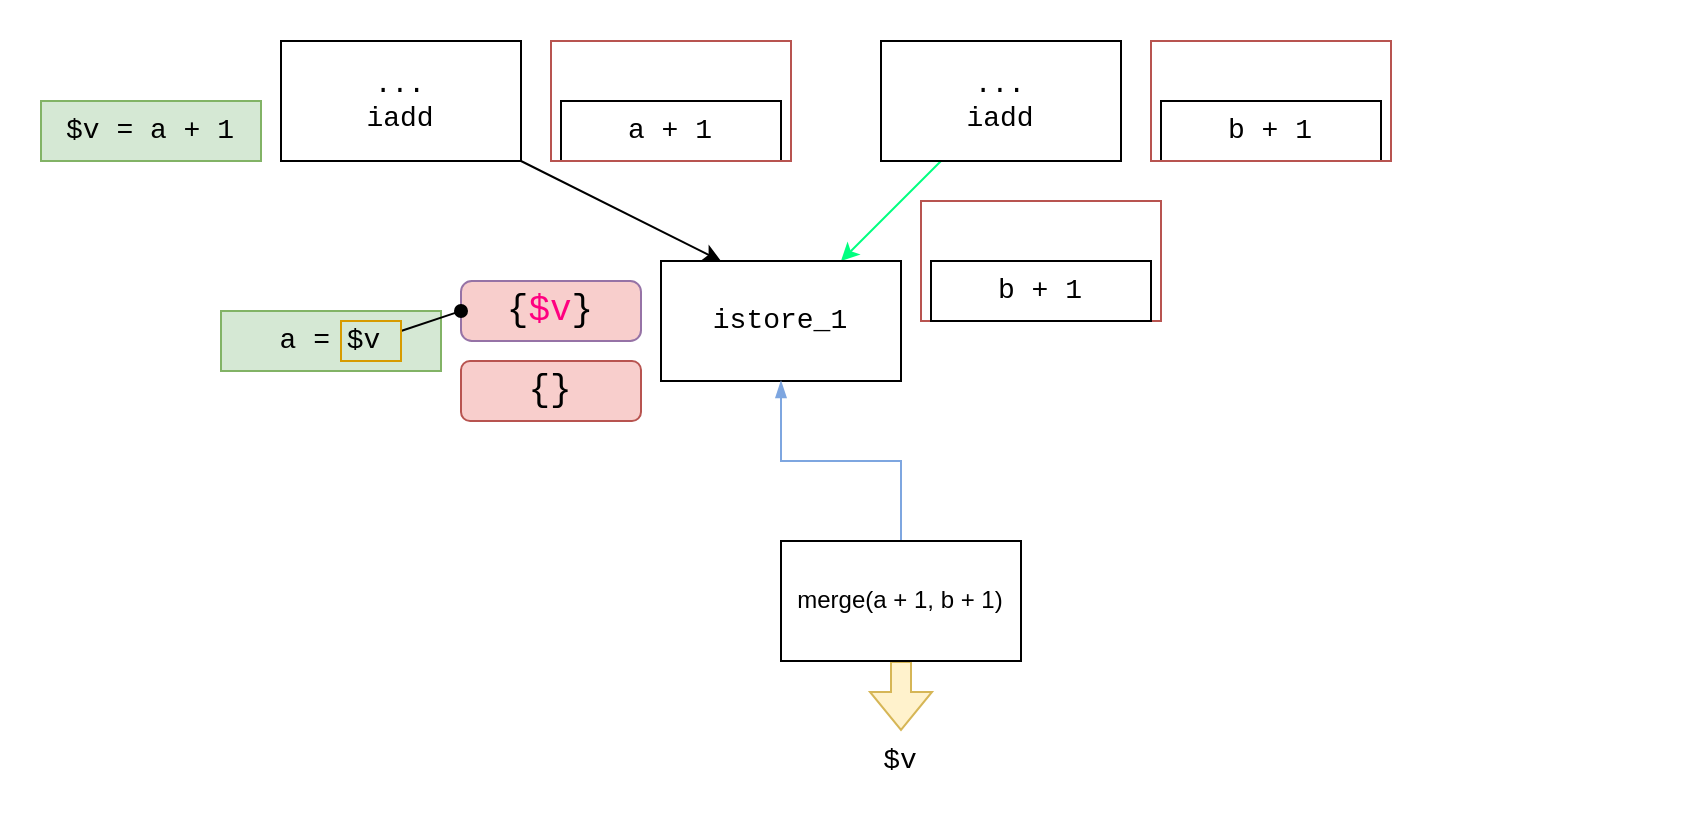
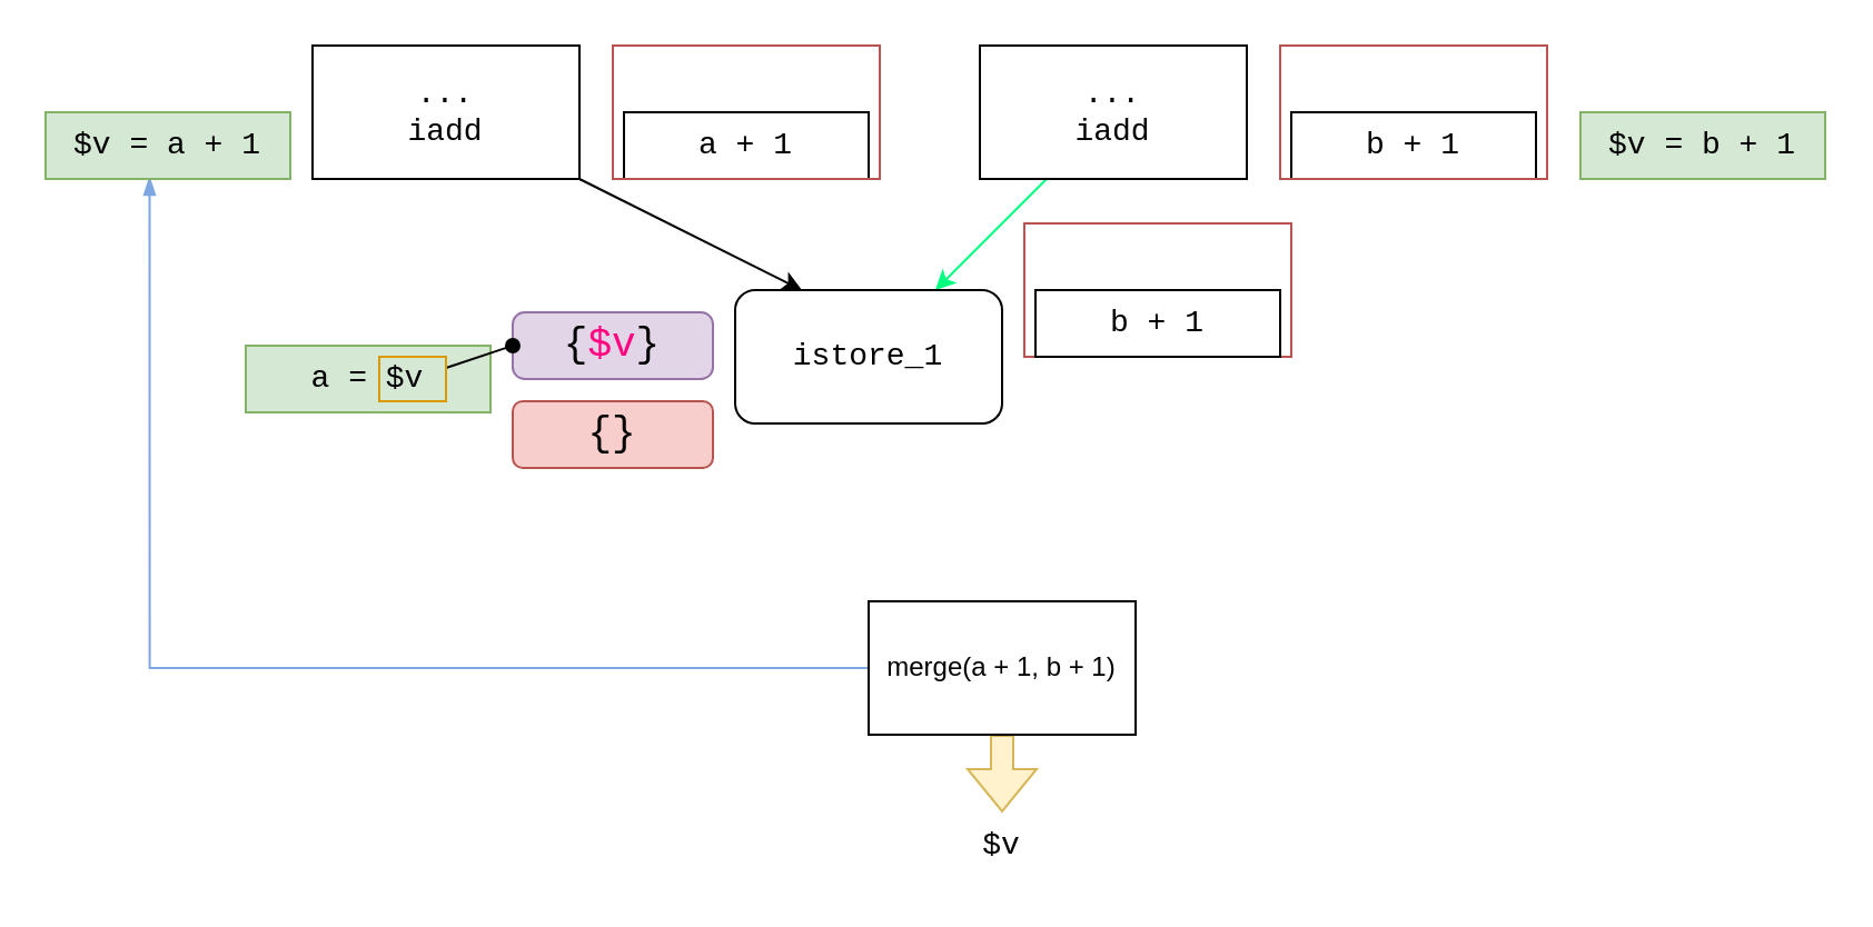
  <mxCell id="0" />
  <mxCell id="1" parent="0" />
  <mxCell id="2" style="rounded=0;orthogonalLoop=1;jettySize=auto;html=1;entryX=0.25;entryY=0;entryDx=0;entryDy=0;strokeColor=#000000;" edge="1" parent="1" source="3" target="10"><mxGeometry relative="1" as="geometry" /></mxCell>
  <mxCell id="3" value="&lt;font style=&quot;font-size: 14px;&quot; face=&quot;Courier New&quot;&gt;...&lt;br&gt;iadd&lt;br&gt;&lt;/font&gt;" style="rounded=0;whiteSpace=wrap;html=1;" vertex="1" parent="1"><mxGeometry x="140" y="20" width="120" height="60" as="geometry" /></mxCell>
  <mxCell id="4" value="a + 1" style="rounded=0;whiteSpace=wrap;html=1;fontFamily=Courier New;fontSize=14;" vertex="1" parent="1"><mxGeometry x="280" y="50" width="110" height="30" as="geometry" /></mxCell>
  <mxCell id="5" value="" style="rounded=0;whiteSpace=wrap;html=1;fontFamily=Courier New;fontSize=14;fillColor=none;strokeColor=#b85450;" vertex="1" parent="1"><mxGeometry x="275" y="20" width="120" height="60" as="geometry" /></mxCell>
  <mxCell id="6" style="edgeStyle=none;rounded=0;orthogonalLoop=1;jettySize=auto;html=1;entryX=0.75;entryY=0;entryDx=0;entryDy=0;strokeColor=#00FF80;" edge="1" parent="1" source="7" target="10"><mxGeometry relative="1" as="geometry" /></mxCell>
  <mxCell id="7" value="&lt;font style=&quot;font-size: 14px;&quot; face=&quot;Courier New&quot;&gt;...&lt;br&gt;iadd&lt;br&gt;&lt;/font&gt;" style="rounded=0;whiteSpace=wrap;html=1;" vertex="1" parent="1"><mxGeometry x="440" y="20" width="120" height="60" as="geometry" /></mxCell>
  <mxCell id="8" value="b + 1" style="rounded=0;whiteSpace=wrap;html=1;fontFamily=Courier New;fontSize=14;" vertex="1" parent="1"><mxGeometry x="580" y="50" width="110" height="30" as="geometry" /></mxCell>
  <mxCell id="9" value="" style="rounded=0;whiteSpace=wrap;html=1;fontFamily=Courier New;fontSize=14;fillColor=none;strokeColor=#b85450;" vertex="1" parent="1"><mxGeometry x="575" y="20" width="120" height="60" as="geometry" /></mxCell>
- <mxCell id="10" value="&lt;font style=&quot;font-size: 14px;&quot; face=&quot;Courier New&quot;&gt;istore_1&lt;br&gt;&lt;/font&gt;" style="rounded=0;whiteSpace=wrap;html=1;" vertex="1" parent="1"><mxGeometry x="330" y="130" width="120" height="60" as="geometry" /></mxCell>
+ <mxCell id="10" value="&lt;font style=&quot;font-size: 14px;&quot; face=&quot;Courier New&quot;&gt;istore_1&lt;br&gt;&lt;/font&gt;" style="whiteSpace=wrap;html=1;rounded=1;" vertex="1" parent="1"><mxGeometry x="330" y="130" width="120" height="60" as="geometry" /></mxCell>
  <mxCell id="11" value="" style="rounded=0;whiteSpace=wrap;html=1;fontFamily=Courier New;fontSize=14;fillColor=none;strokeColor=#b85450;" vertex="1" parent="1"><mxGeometry x="460" y="100" width="120" height="60" as="geometry" /></mxCell>
  <mxCell id="12" value="b + 1" style="rounded=0;whiteSpace=wrap;html=1;fontFamily=Courier New;fontSize=14;" vertex="1" parent="1"><mxGeometry x="465" y="130" width="110" height="30" as="geometry" /></mxCell>
- <mxCell id="13" value="{&lt;font color=&quot;#ff0080&quot;&gt;$v&lt;/font&gt;}" style="rounded=1;whiteSpace=wrap;html=1;fontFamily=Courier New;fontSize=18;fillColor=#f8cecc;strokeColor=#9673a6;arcSize=18;" vertex="1" parent="1"><mxGeometry x="230" y="140" width="90" height="30" as="geometry" /></mxCell>
+ <mxCell id="13" value="{&lt;font color=&quot;#ff0080&quot;&gt;$v&lt;/font&gt;}" style="rounded=1;whiteSpace=wrap;html=1;fontFamily=Courier New;fontSize=18;fillColor=#e1d5e7;strokeColor=#9673a6;arcSize=18;" vertex="1" parent="1"><mxGeometry x="230" y="140" width="90" height="30" as="geometry" /></mxCell>
  <mxCell id="14" value="{}" style="rounded=1;whiteSpace=wrap;html=1;fontFamily=Courier New;fontSize=18;fillColor=#f8cecc;strokeColor=#b85450;" vertex="1" parent="1"><mxGeometry x="230" y="180" width="90" height="30" as="geometry" /></mxCell>
  <mxCell id="15" value="a = $v" style="text;html=1;strokeColor=#82b366;fillColor=#d5e8d4;align=center;verticalAlign=middle;whiteSpace=wrap;rounded=0;fontFamily=Courier New;fontSize=14;" vertex="1" parent="1"><mxGeometry x="110" y="155" width="110" height="30" as="geometry" /></mxCell>
  <mxCell id="16" style="edgeStyle=none;rounded=0;orthogonalLoop=1;jettySize=auto;html=1;strokeColor=#000000;endArrow=oval;endFill=1;entryX=0;entryY=0.5;entryDx=0;entryDy=0;" edge="1" parent="1" source="17" target="13"><mxGeometry relative="1" as="geometry"><mxPoint x="280" y="70" as="targetPoint" /></mxGeometry></mxCell>
  <mxCell id="17" value="" style="rounded=0;whiteSpace=wrap;html=1;fillColor=none;strokeColor=#d79b00;" vertex="1" parent="1"><mxGeometry x="170" y="160" width="30" height="20" as="geometry" /></mxCell>
  <mxCell id="18" style="edgeStyle=none;shape=flexArrow;rounded=0;orthogonalLoop=1;jettySize=auto;html=1;strokeColor=#d6b656;endArrow=oval;endFill=1;fillColor=#fff2cc;" edge="1" parent="1" source="20" target="21"><mxGeometry relative="1" as="geometry"><mxPoint x="450" y="380" as="targetPoint" /></mxGeometry></mxCell>
- <mxCell id="19" style="edgeStyle=orthogonalEdgeStyle;rounded=0;orthogonalLoop=1;jettySize=auto;html=1;strokeColor=#7EA6E0;fontFamily=Courier New;fontSize=14;endArrow=blockThin;endFill=1;" edge="1" parent="1" source="20" target="10"><mxGeometry relative="1" as="geometry" /></mxCell>
+ <mxCell id="19" style="edgeStyle=orthogonalEdgeStyle;rounded=0;orthogonalLoop=1;jettySize=auto;html=1;entryX=0.425;entryY=0.967;entryDx=0;entryDy=0;entryPerimeter=0;strokeColor=#7EA6E0;fontFamily=Courier New;fontSize=14;endArrow=blockThin;endFill=1;" edge="1" parent="1" source="20" target="23"><mxGeometry relative="1" as="geometry" /></mxCell>
  <mxCell id="20" value="merge(a + 1, b + 1)" style="rounded=0;whiteSpace=wrap;html=1;fillColor=none;" vertex="1" parent="1"><mxGeometry x="390" y="270" width="120" height="60" as="geometry" /></mxCell>
  <mxCell id="21" value="&lt;font face=&quot;Courier New&quot; style=&quot;font-size: 14px;&quot;&gt;$v&lt;/font&gt;" style="text;html=1;strokeColor=none;fillColor=none;align=center;verticalAlign=middle;whiteSpace=wrap;rounded=0;" vertex="1" parent="1"><mxGeometry x="420" y="365" width="60" height="30" as="geometry" /></mxCell>
+ <mxCell id="22" value="$v = b + 1" style="text;html=1;strokeColor=#82b366;fillColor=#d5e8d4;align=center;verticalAlign=middle;whiteSpace=wrap;rounded=0;fontFamily=Courier New;fontSize=14;" vertex="1" parent="1"><mxGeometry x="710" y="50" width="110" height="30" as="geometry" /></mxCell>
  <mxCell id="23" value="$v = a + 1" style="text;html=1;strokeColor=#82b366;fillColor=#d5e8d4;align=center;verticalAlign=middle;whiteSpace=wrap;rounded=0;fontFamily=Courier New;fontSize=14;" vertex="1" parent="1"><mxGeometry x="20" y="50" width="110" height="30" as="geometry" /></mxCell>
